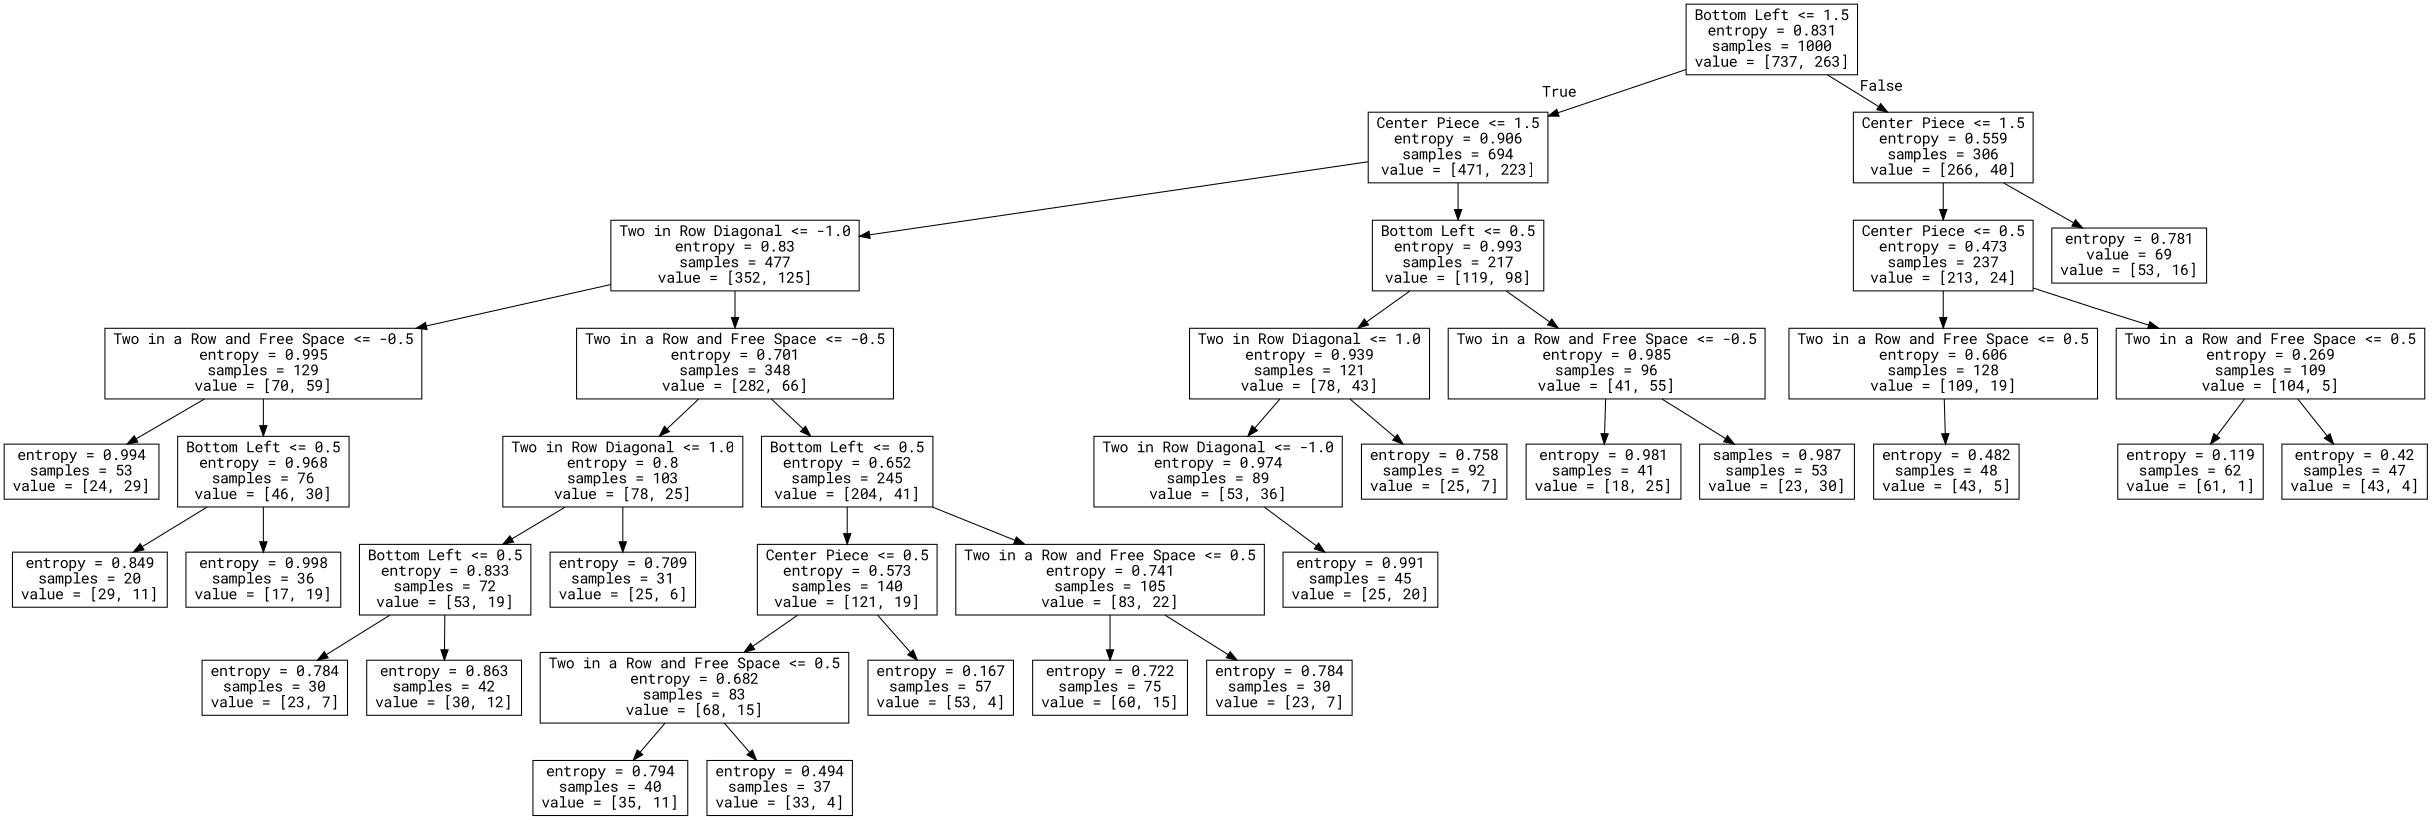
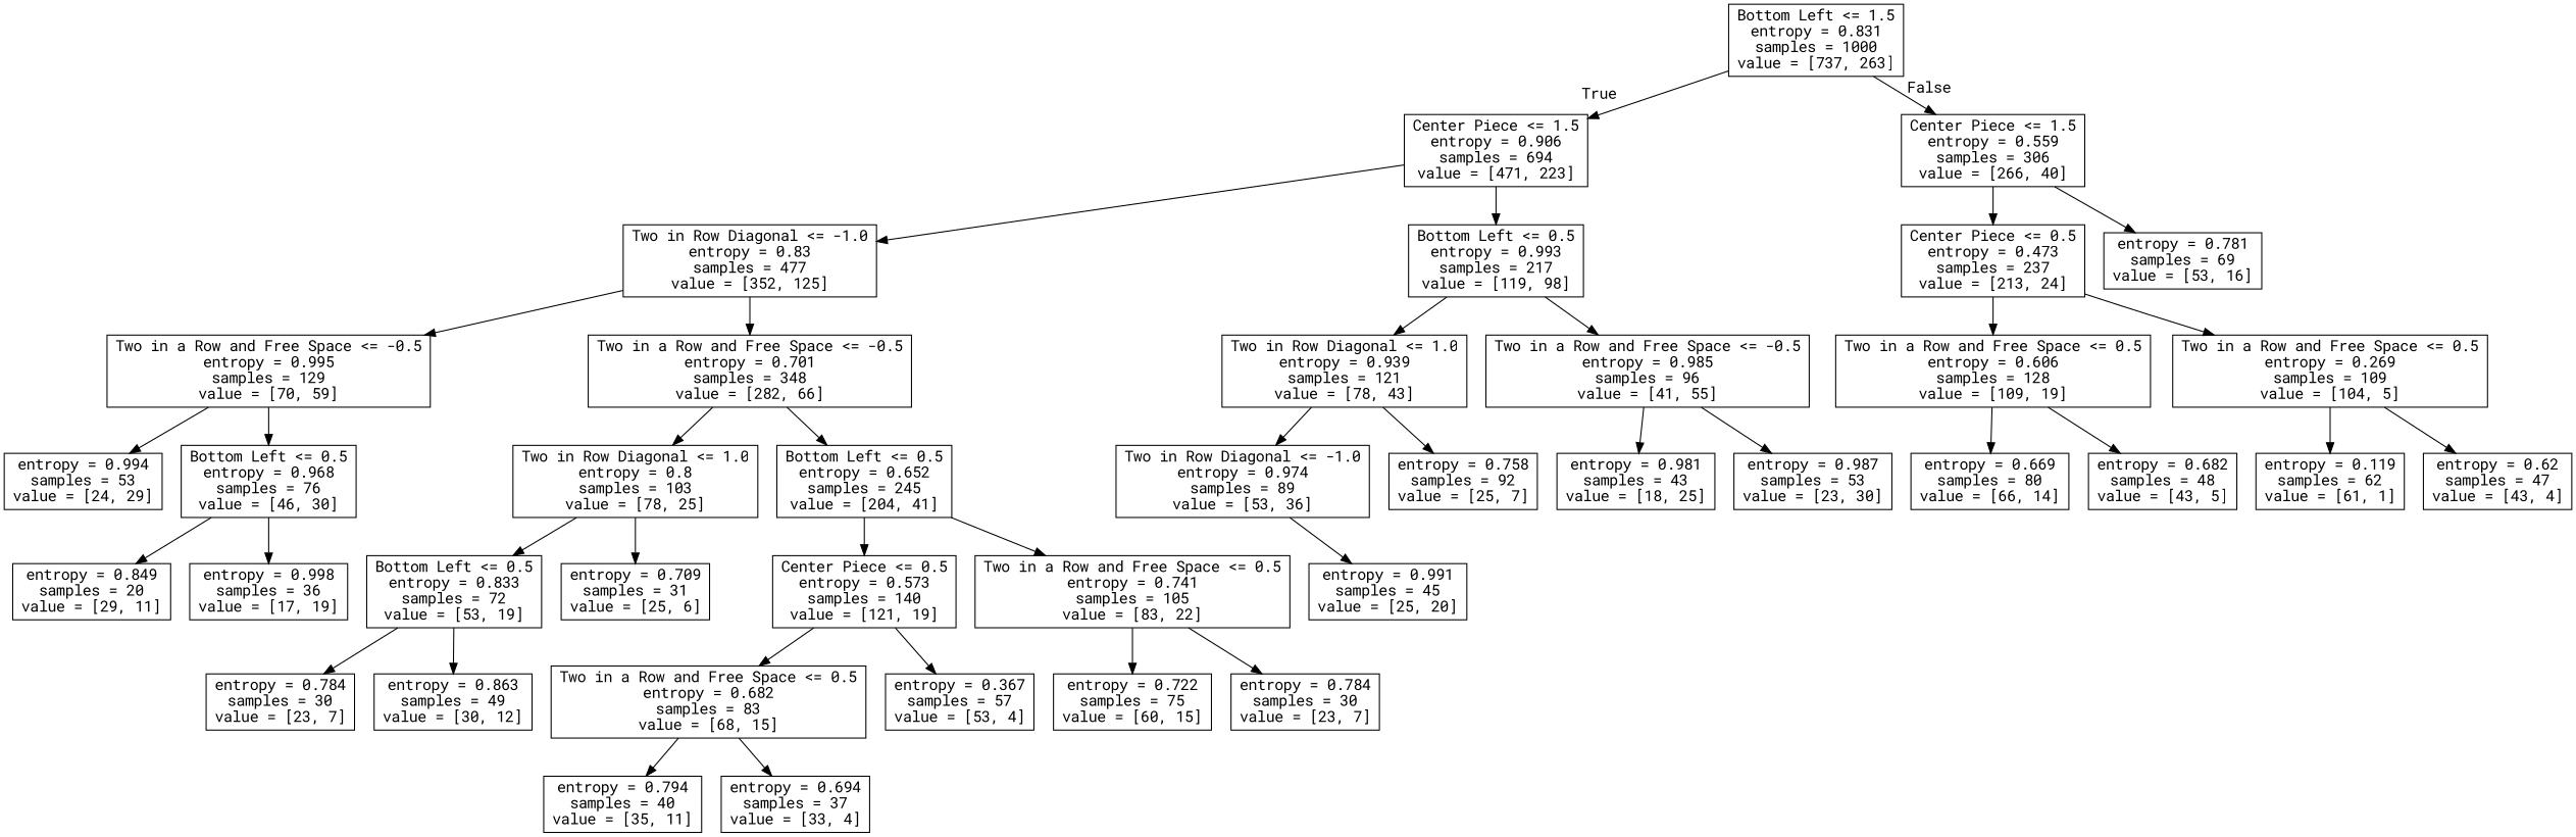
  digraph {
    fontname="Roboto Mono"
    node [fontname="Roboto Mono" shape=box]
    edge [fontname="Roboto Mono"]
    n1 [label="Bottom Left <= 1.5\nentropy = 0.831\nsamples = 1000\nvalue = [737, 263]"]
    n2 [label="Center Piece <= 1.5\nentropy = 0.906\nsamples = 694\nvalue = [471, 223]"]
    n3 [label="Center Piece <= 1.5\nentropy = 0.559\nsamples = 306\nvalue = [266, 40]"]
    n4 [label="Two in Row Diagonal <= -1.0\nentropy = 0.83\nsamples = 477\nvalue = [352, 125]"]
    n5 [label="Bottom Left <= 0.5\nentropy = 0.993\nsamples = 217\nvalue = [119, 98]"]
    n6 [label="Center Piece <= 0.5\nentropy = 0.473\nsamples = 237\nvalue = [213, 24]"]
-   n7 [label="entropy = 0.781\nvalue = 69\nvalue = [53, 16]"]
+   n7 [label="entropy = 0.781\nsamples = 69\nvalue = [53, 16]"]
    n8 [label="Two in a Row and Free Space <= -0.5\nentropy = 0.995\nsamples = 129\nvalue = [70, 59]"]
    n9 [label="Two in a Row and Free Space <= -0.5\nentropy = 0.701\nsamples = 348\nvalue = [282, 66]"]
    n10 [label="Two in Row Diagonal <= 1.0\nentropy = 0.939\nsamples = 121\nvalue = [78, 43]"]
    n11 [label="Two in a Row and Free Space <= -0.5\nentropy = 0.985\nsamples = 96\nvalue = [41, 55]"]
    n12 [label="entropy = 0.994\nsamples = 53\nvalue = [24, 29]"]
    n13 [label="Bottom Left <= 0.5\nentropy = 0.968\nsamples = 76\nvalue = [46, 30]"]
    n14 [label="Two in Row Diagonal <= 1.0\nentropy = 0.8\nsamples = 103\nvalue = [78, 25]"]
    n15 [label="Bottom Left <= 0.5\nentropy = 0.652\nsamples = 245\nvalue = [204, 41]"]
    n16 [label="entropy = 0.849\nsamples = 20\nvalue = [29, 11]"]
    n17 [label="entropy = 0.998\nsamples = 36\nvalue = [17, 19]"]
    n18 [label="Bottom Left <= 0.5\nentropy = 0.833\nsamples = 72\nvalue = [53, 19]"]
    n19 [label="entropy = 0.709\nsamples = 31\nvalue = [25, 6]"]
    n20 [label="Center Piece <= 0.5\nentropy = 0.573\nsamples = 140\nvalue = [121, 19]"]
    n21 [label="Two in a Row and Free Space <= 0.5\nentropy = 0.741\nsamples = 105\nvalue = [83, 22]"]
    n22 [label="entropy = 0.784\nsamples = 30\nvalue = [23, 7]"]
-   n23 [label="entropy = 0.863\nsamples = 42\nvalue = [30, 12]"]
+   n23 [label="entropy = 0.863\nsamples = 49\nvalue = [30, 12]"]
    n24 [label="Two in a Row and Free Space <= 0.5\nentropy = 0.682\nsamples = 83\nvalue = [68, 15]"]
-   n25 [label="entropy = 0.167\nsamples = 57\nvalue = [53, 4]"]
+   n25 [label="entropy = 0.367\nsamples = 57\nvalue = [53, 4]"]
    n26 [label="entropy = 0.722\nsamples = 75\nvalue = [60, 15]"]
    n27 [label="entropy = 0.784\nsamples = 30\nvalue = [23, 7]"]
    n28 [label="entropy = 0.794\nsamples = 40\nvalue = [35, 11]"]
-   n29 [label="entropy = 0.494\nsamples = 37\nvalue = [33, 4]"]
+   n29 [label="entropy = 0.694\nsamples = 37\nvalue = [33, 4]"]
    n30 [label="Two in Row Diagonal <= -1.0\nentropy = 0.974\nsamples = 89\nvalue = [53, 36]"]
    n31 [label="entropy = 0.758\nsamples = 92\nvalue = [25, 7]"]
-   n32 [label="entropy = 0.981\nsamples = 41\nvalue = [18, 25]"]
-   n33 [label="samples = 0.987\nsamples = 53\nvalue = [23, 30]"]
+   n32 [label="entropy = 0.981\nsamples = 43\nvalue = [18, 25]"]
+   n33 [label="entropy = 0.987\nsamples = 53\nvalue = [23, 30]"]
    n34 [label="entropy = 0.991\nsamples = 45\nvalue = [25, 20]"]
    n35 [label="Two in a Row and Free Space <= 0.5\nentropy = 0.606\nsamples = 128\nvalue = [109, 19]"]
    n36 [label="Two in a Row and Free Space <= 0.5\nentropy = 0.269\nsamples = 109\nvalue = [104, 5]"]
-   n38 [label="entropy = 0.482\nsamples = 48\nvalue = [43, 5]"]
+   n37 [label="entropy = 0.669\nsamples = 80\nvalue = [66, 14]"]
+   n38 [label="entropy = 0.682\nsamples = 48\nvalue = [43, 5]"]
    n39 [label="entropy = 0.119\nsamples = 62\nvalue = [61, 1]"]
-   n40 [label="entropy = 0.42\nsamples = 47\nvalue = [43, 4]"]
+   n40 [label="entropy = 0.62\nsamples = 47\nvalue = [43, 4]"]
    n1 -> n2 [headlabel=True labelangle=45 labeldistance=2.5]
    n1 -> n3 [headlabel=False labelangle=-45 labeldistance=2.5]
    n2 -> n4
    n2 -> n5
    n3 -> n6
    n3 -> n7
    n4 -> n8
    n4 -> n9
    n5 -> n10
    n5 -> n11
    n6 -> n35
    n6 -> n36
    n8 -> n12
    n8 -> n13
    n9 -> n14
    n9 -> n15
    n10 -> n30
    n10 -> n31
    n11 -> n32
    n11 -> n33
    n13 -> n16
    n13 -> n17
    n14 -> n18
    n14 -> n19
    n15 -> n20
    n15 -> n21
    n18 -> n22
    n18 -> n23
    n20 -> n24
    n20 -> n25
    n21 -> n26
    n21 -> n27
    n24 -> n28
    n24 -> n29
    n30 -> n34
+   n35 -> n37
    n35 -> n38
    n36 -> n39
    n36 -> n40
  }
